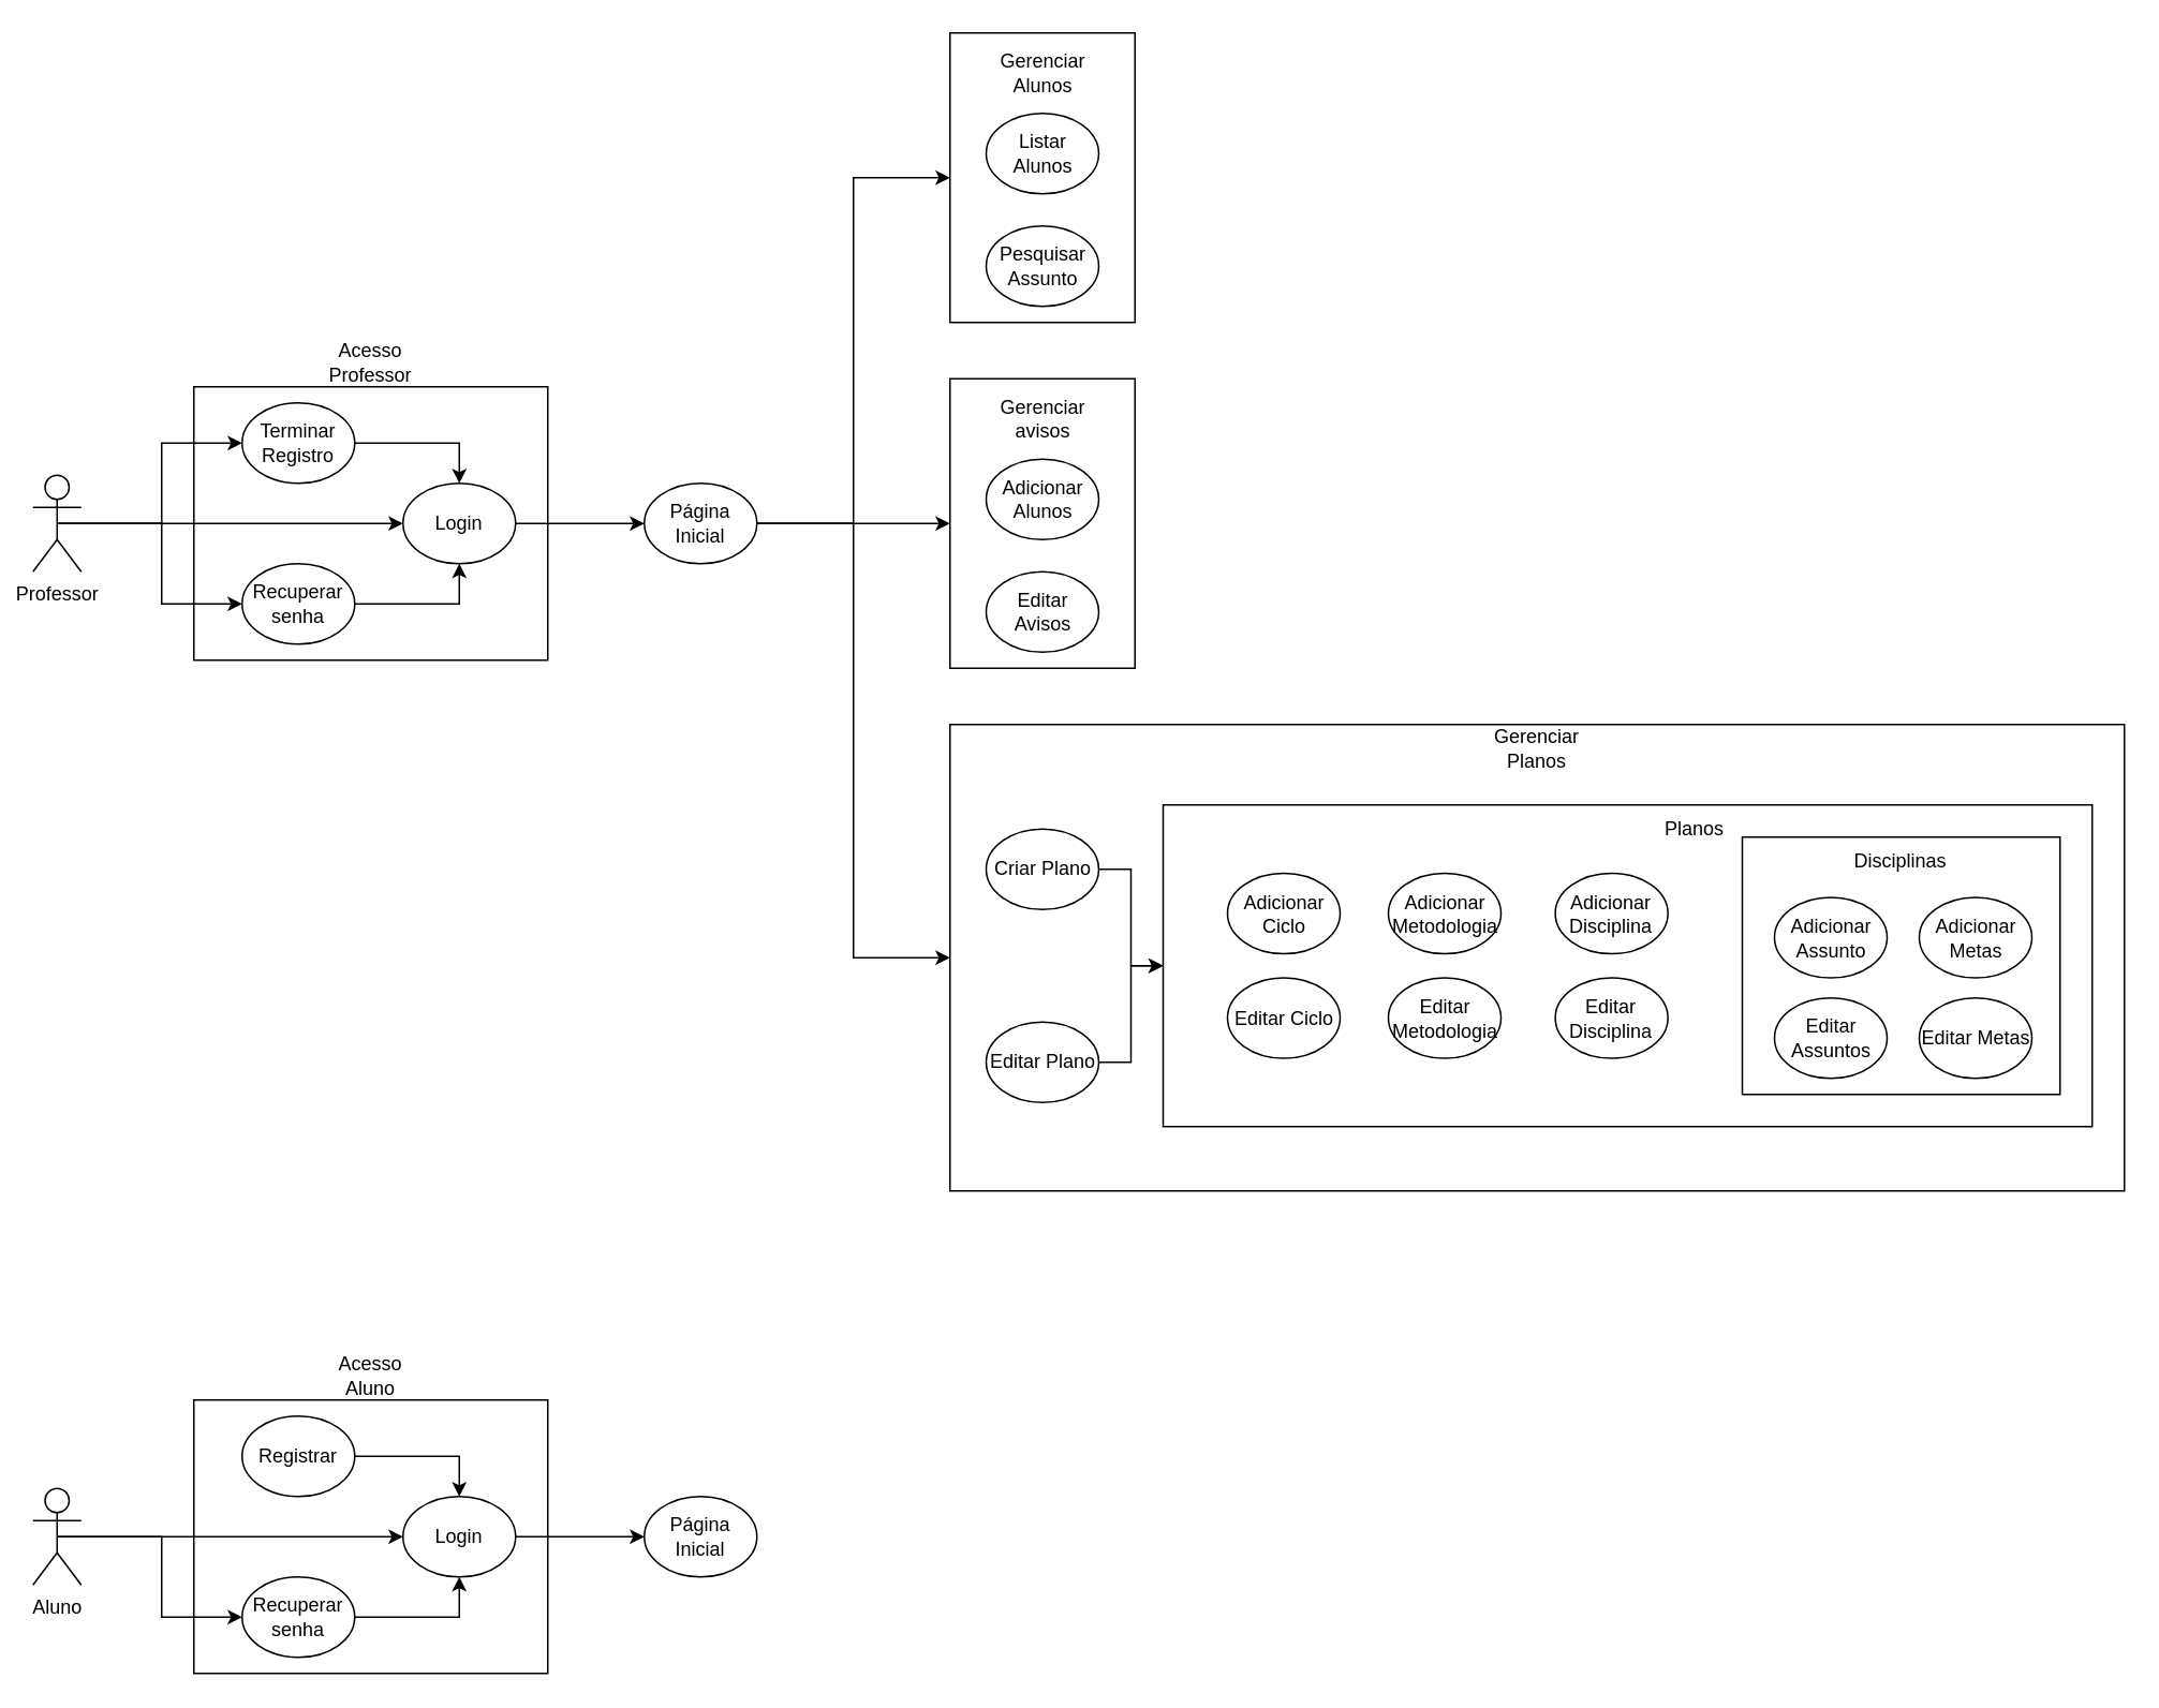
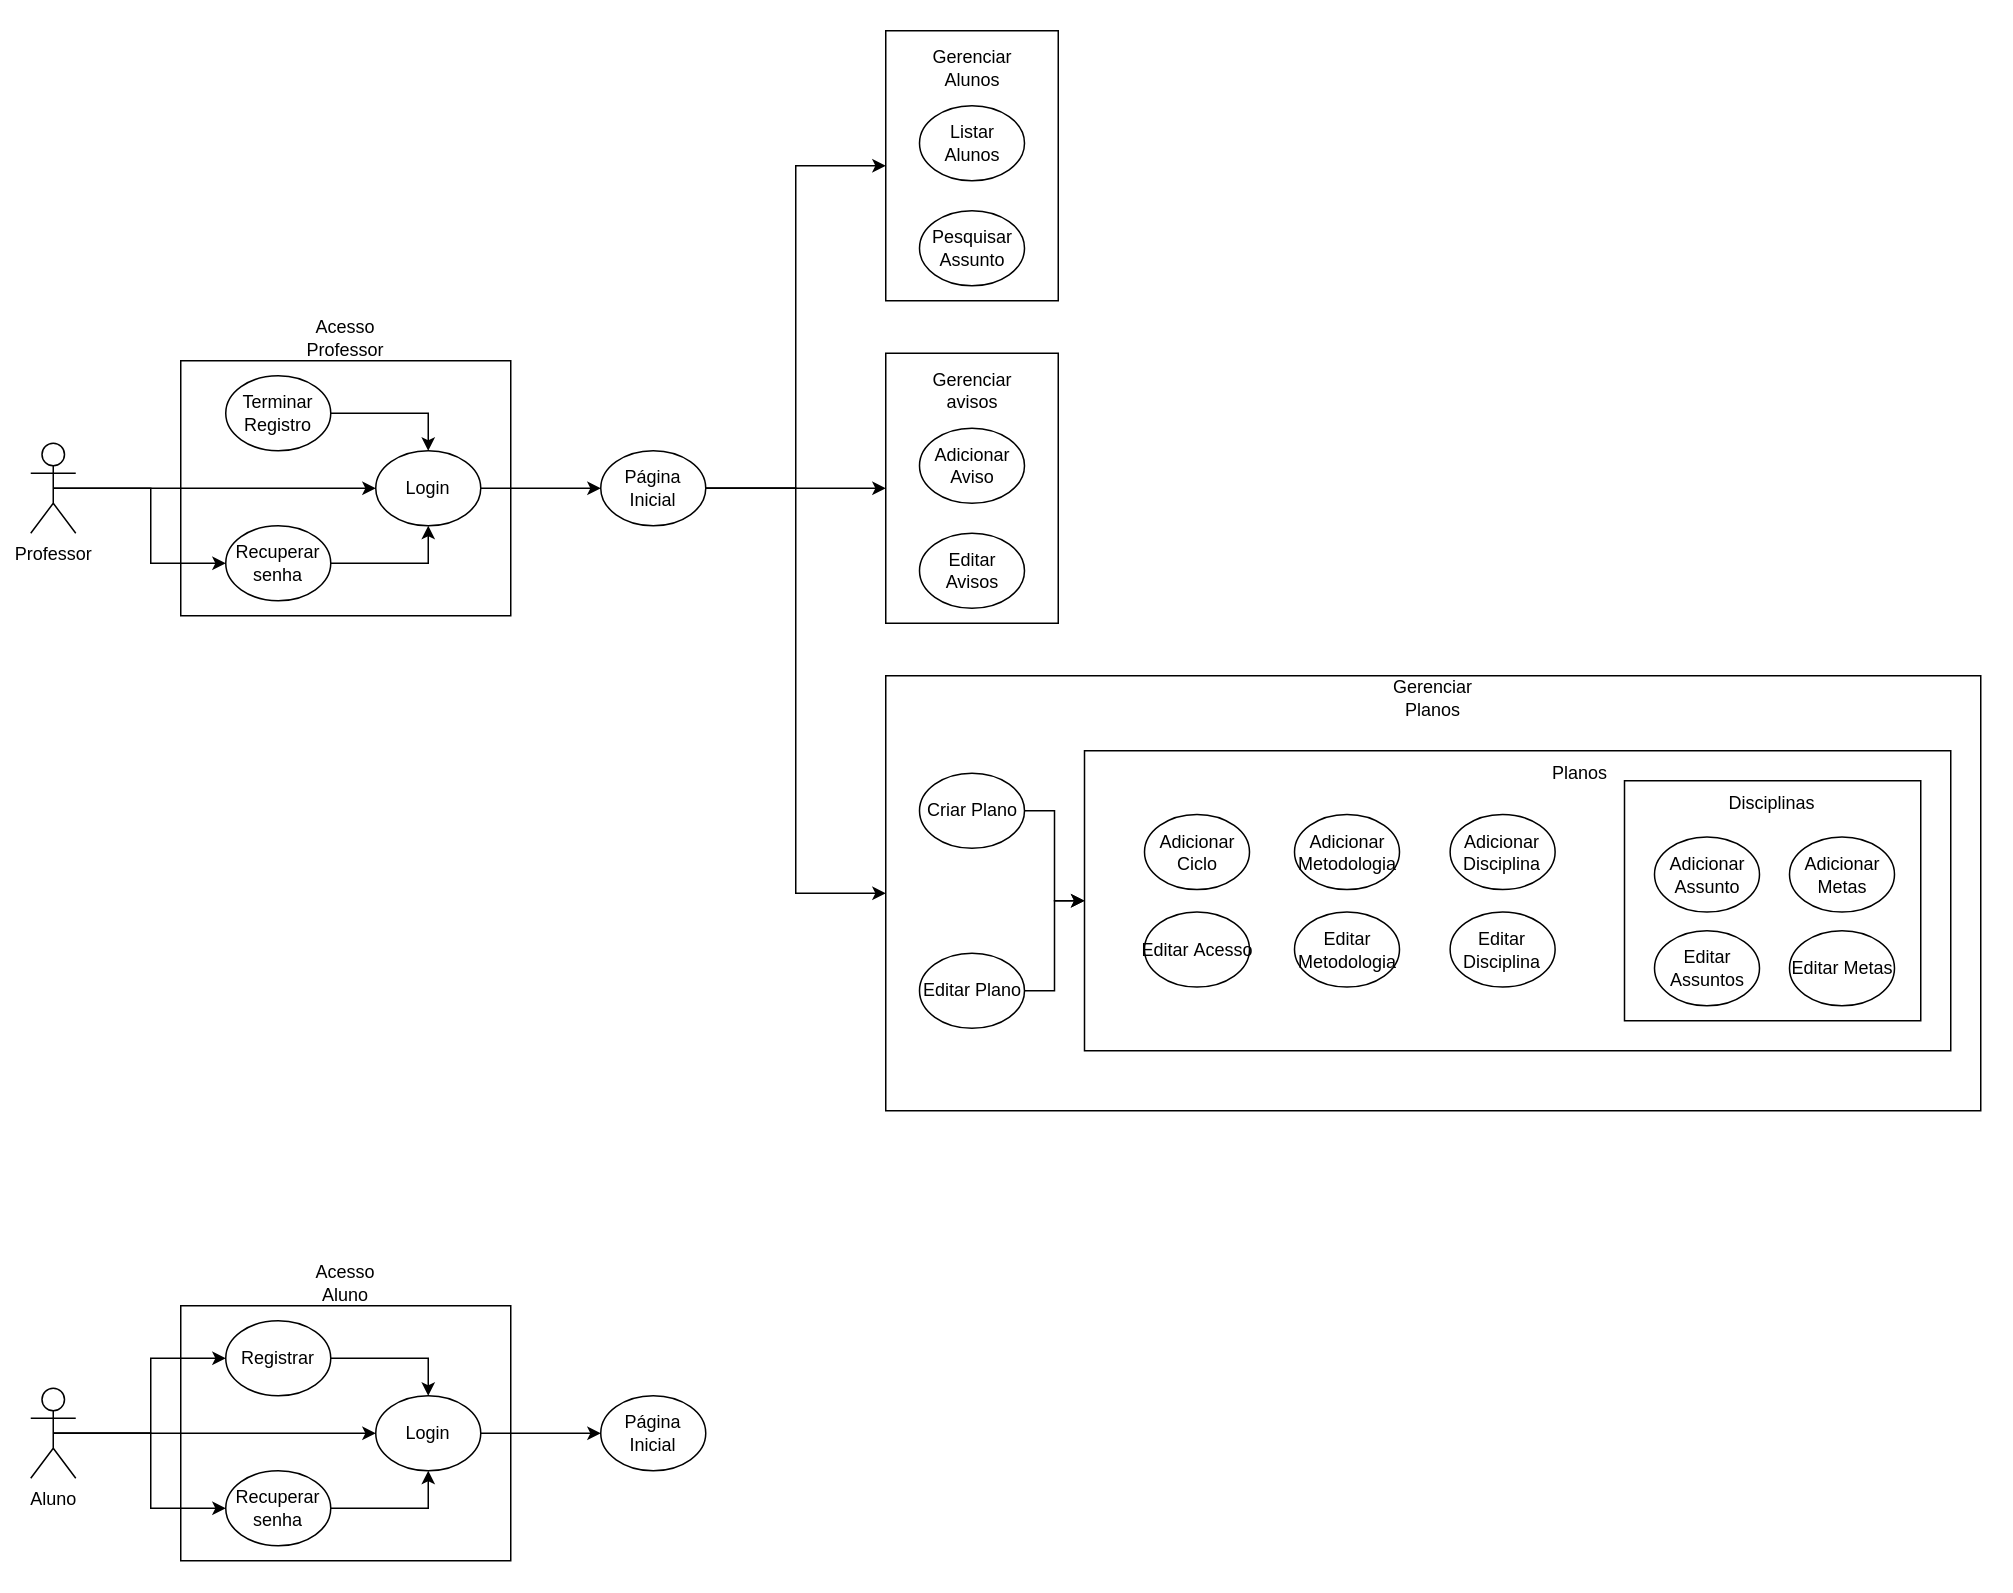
  <mxCell id="0" />
  <mxCell id="1" parent="0" />
  <mxCell id="2" value="" style="rounded=0;whiteSpace=wrap;html=1;fillColor=none;" vertex="1" parent="1"><mxGeometry x="590" y="450" width="730" height="290" as="geometry" /></mxCell>
  <mxCell id="3" value="" style="rounded=0;whiteSpace=wrap;html=1;fillColor=none;" vertex="1" parent="1"><mxGeometry x="722.5" y="500" width="577.5" height="200" as="geometry" /></mxCell>
  <mxCell id="4" value="" style="rounded=0;whiteSpace=wrap;html=1;fillColor=none;" vertex="1" parent="1"><mxGeometry x="1082.5" y="520" width="197.5" height="160" as="geometry" /></mxCell>
  <mxCell id="5" value="" style="rounded=0;whiteSpace=wrap;html=1;fillColor=none;" vertex="1" parent="1"><mxGeometry x="590" y="20" width="115" height="180" as="geometry" /></mxCell>
- <mxCell id="6" style="edgeStyle=orthogonalEdgeStyle;rounded=0;orthogonalLoop=1;jettySize=auto;html=1;exitX=0.5;exitY=0.5;exitDx=0;exitDy=0;exitPerimeter=0;entryX=0;entryY=0.5;entryDx=0;entryDy=0;" edge="1" parent="1" source="9" target="12"><mxGeometry relative="1" as="geometry" /></mxCell>
  <mxCell id="7" style="edgeStyle=orthogonalEdgeStyle;rounded=0;orthogonalLoop=1;jettySize=auto;html=1;exitX=0.5;exitY=0.5;exitDx=0;exitDy=0;exitPerimeter=0;" edge="1" parent="1" source="9" target="14"><mxGeometry relative="1" as="geometry" /></mxCell>
  <mxCell id="8" style="edgeStyle=orthogonalEdgeStyle;rounded=0;orthogonalLoop=1;jettySize=auto;html=1;exitX=0.5;exitY=0.5;exitDx=0;exitDy=0;exitPerimeter=0;entryX=0;entryY=0.5;entryDx=0;entryDy=0;" edge="1" parent="1" source="9" target="16"><mxGeometry relative="1" as="geometry" /></mxCell>
  <mxCell id="9" value="Professor&lt;br&gt;" style="shape=umlActor;verticalLabelPosition=bottom;verticalAlign=top;html=1;outlineConnect=0;" vertex="1" parent="1"><mxGeometry x="20" y="295" width="30" height="60" as="geometry" /></mxCell>
  <mxCell id="10" value="" style="rounded=0;whiteSpace=wrap;html=1;fillColor=none;" vertex="1" parent="1"><mxGeometry x="120" y="240" width="220" height="170" as="geometry" /></mxCell>
  <mxCell id="11" style="edgeStyle=orthogonalEdgeStyle;rounded=0;orthogonalLoop=1;jettySize=auto;html=1;exitX=1;exitY=0.5;exitDx=0;exitDy=0;entryX=0.5;entryY=0;entryDx=0;entryDy=0;" edge="1" parent="1" source="12" target="16"><mxGeometry relative="1" as="geometry" /></mxCell>
  <mxCell id="12" value="Terminar Registro" style="ellipse;whiteSpace=wrap;html=1;" vertex="1" parent="1"><mxGeometry x="150" y="250" width="70" height="50" as="geometry" /></mxCell>
  <mxCell id="13" style="edgeStyle=orthogonalEdgeStyle;rounded=0;orthogonalLoop=1;jettySize=auto;html=1;exitX=1;exitY=0.5;exitDx=0;exitDy=0;entryX=0.5;entryY=1;entryDx=0;entryDy=0;" edge="1" parent="1" source="14" target="16"><mxGeometry relative="1" as="geometry" /></mxCell>
  <mxCell id="14" value="Recuperar senha" style="ellipse;whiteSpace=wrap;html=1;" vertex="1" parent="1"><mxGeometry x="150" y="350" width="70" height="50" as="geometry" /></mxCell>
  <mxCell id="15" style="edgeStyle=orthogonalEdgeStyle;rounded=0;orthogonalLoop=1;jettySize=auto;html=1;exitX=1;exitY=0.5;exitDx=0;exitDy=0;entryX=0;entryY=0.5;entryDx=0;entryDy=0;" edge="1" parent="1" source="16" target="33"><mxGeometry relative="1" as="geometry" /></mxCell>
  <mxCell id="16" value="Login&lt;br&gt;" style="ellipse;whiteSpace=wrap;html=1;" vertex="1" parent="1"><mxGeometry x="250" y="300" width="70" height="50" as="geometry" /></mxCell>
  <mxCell id="17" value="" style="rounded=0;whiteSpace=wrap;html=1;fillColor=none;" vertex="1" parent="1"><mxGeometry x="120" y="870" width="220" height="170" as="geometry" /></mxCell>
  <mxCell id="18" style="edgeStyle=orthogonalEdgeStyle;rounded=0;orthogonalLoop=1;jettySize=auto;html=1;exitX=1;exitY=0.5;exitDx=0;exitDy=0;entryX=0.5;entryY=0;entryDx=0;entryDy=0;" edge="1" parent="1" source="19" target="23"><mxGeometry relative="1" as="geometry" /></mxCell>
  <mxCell id="19" value="Registrar" style="ellipse;whiteSpace=wrap;html=1;" vertex="1" parent="1"><mxGeometry x="150" y="880" width="70" height="50" as="geometry" /></mxCell>
  <mxCell id="20" style="edgeStyle=orthogonalEdgeStyle;rounded=0;orthogonalLoop=1;jettySize=auto;html=1;exitX=1;exitY=0.5;exitDx=0;exitDy=0;entryX=0.5;entryY=1;entryDx=0;entryDy=0;" edge="1" parent="1" source="21" target="23"><mxGeometry relative="1" as="geometry" /></mxCell>
  <mxCell id="21" value="Recuperar senha" style="ellipse;whiteSpace=wrap;html=1;" vertex="1" parent="1"><mxGeometry x="150" y="980" width="70" height="50" as="geometry" /></mxCell>
  <mxCell id="22" style="edgeStyle=orthogonalEdgeStyle;rounded=0;orthogonalLoop=1;jettySize=auto;html=1;exitX=1;exitY=0.5;exitDx=0;exitDy=0;entryX=0;entryY=0.5;entryDx=0;entryDy=0;" edge="1" parent="1" source="23" target="34"><mxGeometry relative="1" as="geometry" /></mxCell>
  <mxCell id="23" value="Login&lt;br&gt;" style="ellipse;whiteSpace=wrap;html=1;" vertex="1" parent="1"><mxGeometry x="250" y="930" width="70" height="50" as="geometry" /></mxCell>
+ <mxCell id="24" style="edgeStyle=orthogonalEdgeStyle;rounded=0;orthogonalLoop=1;jettySize=auto;html=1;exitX=0.5;exitY=0.5;exitDx=0;exitDy=0;exitPerimeter=0;entryX=0;entryY=0.5;entryDx=0;entryDy=0;" edge="1" parent="1" source="27" target="19"><mxGeometry relative="1" as="geometry" /></mxCell>
  <mxCell id="25" style="edgeStyle=orthogonalEdgeStyle;rounded=0;orthogonalLoop=1;jettySize=auto;html=1;exitX=0.5;exitY=0.5;exitDx=0;exitDy=0;exitPerimeter=0;entryX=0;entryY=0.5;entryDx=0;entryDy=0;" edge="1" parent="1" source="27" target="21"><mxGeometry relative="1" as="geometry" /></mxCell>
  <mxCell id="26" style="edgeStyle=orthogonalEdgeStyle;rounded=0;orthogonalLoop=1;jettySize=auto;html=1;exitX=0.5;exitY=0.5;exitDx=0;exitDy=0;exitPerimeter=0;entryX=0;entryY=0.5;entryDx=0;entryDy=0;" edge="1" parent="1" source="27" target="23"><mxGeometry relative="1" as="geometry" /></mxCell>
  <mxCell id="27" value="Aluno" style="shape=umlActor;verticalLabelPosition=bottom;verticalAlign=top;html=1;outlineConnect=0;" vertex="1" parent="1"><mxGeometry x="20" y="925" width="30" height="60" as="geometry" /></mxCell>
  <mxCell id="28" value="Acesso Aluno" style="text;html=1;strokeColor=none;fillColor=none;align=center;verticalAlign=middle;whiteSpace=wrap;rounded=0;" vertex="1" parent="1"><mxGeometry x="200" y="840" width="60" height="30" as="geometry" /></mxCell>
  <mxCell id="29" value="Acesso Professor" style="text;html=1;strokeColor=none;fillColor=none;align=center;verticalAlign=middle;whiteSpace=wrap;rounded=0;" vertex="1" parent="1"><mxGeometry x="200" y="210" width="60" height="30" as="geometry" /></mxCell>
  <mxCell id="30" style="edgeStyle=orthogonalEdgeStyle;rounded=0;orthogonalLoop=1;jettySize=auto;html=1;exitX=1;exitY=0.5;exitDx=0;exitDy=0;entryX=0;entryY=0.5;entryDx=0;entryDy=0;" edge="1" parent="1" source="33" target="2"><mxGeometry relative="1" as="geometry" /></mxCell>
  <mxCell id="31" style="edgeStyle=orthogonalEdgeStyle;rounded=0;orthogonalLoop=1;jettySize=auto;html=1;exitX=1;exitY=0.5;exitDx=0;exitDy=0;entryX=0;entryY=0.5;entryDx=0;entryDy=0;" edge="1" parent="1" source="33" target="5"><mxGeometry relative="1" as="geometry" /></mxCell>
  <mxCell id="32" style="edgeStyle=orthogonalEdgeStyle;rounded=0;orthogonalLoop=1;jettySize=auto;html=1;exitX=1;exitY=0.5;exitDx=0;exitDy=0;entryX=0;entryY=0.5;entryDx=0;entryDy=0;" edge="1" parent="1" source="33" target="55"><mxGeometry relative="1" as="geometry" /></mxCell>
  <mxCell id="33" value="Página Inicial" style="ellipse;whiteSpace=wrap;html=1;" vertex="1" parent="1"><mxGeometry x="400" y="300" width="70" height="50" as="geometry" /></mxCell>
  <mxCell id="34" value="Página Inicial" style="ellipse;whiteSpace=wrap;html=1;" vertex="1" parent="1"><mxGeometry x="400" y="930" width="70" height="50" as="geometry" /></mxCell>
  <mxCell id="35" value="Listar Alunos" style="ellipse;whiteSpace=wrap;html=1;" vertex="1" parent="1"><mxGeometry x="612.5" width="70" height="50" as="geometry" y="70" /></mxCell>
  <mxCell id="36" value="Pesquisar Assunto" style="ellipse;whiteSpace=wrap;html=1;" vertex="1" parent="1"><mxGeometry x="612.5" y="140" width="70" height="50" as="geometry" /></mxCell>
  <mxCell id="37" style="edgeStyle=orthogonalEdgeStyle;rounded=0;orthogonalLoop=1;jettySize=auto;html=1;exitX=1;exitY=0.5;exitDx=0;exitDy=0;entryX=0;entryY=0.5;entryDx=0;entryDy=0;" edge="1" parent="1" source="38" target="3"><mxGeometry relative="1" as="geometry" /></mxCell>
  <mxCell id="38" value="Criar Plano" style="ellipse;whiteSpace=wrap;html=1;" vertex="1" parent="1"><mxGeometry x="612.5" y="515" width="70" height="50" as="geometry" /></mxCell>
  <mxCell id="39" value="Gerenciar Alunos" style="text;html=1;strokeColor=none;fillColor=none;align=center;verticalAlign=middle;whiteSpace=wrap;rounded=0;" vertex="1" parent="1"><mxGeometry x="617.5" y="30" width="60" height="30" as="geometry" /></mxCell>
  <mxCell id="40" value="Gerenciar Planos" style="text;html=1;strokeColor=none;fillColor=none;align=center;verticalAlign=middle;whiteSpace=wrap;rounded=0;" vertex="1" parent="1"><mxGeometry x="925" y="450" width="60" height="30" as="geometry" /></mxCell>
  <mxCell id="41" style="edgeStyle=orthogonalEdgeStyle;rounded=0;orthogonalLoop=1;jettySize=auto;html=1;exitX=1;exitY=0.5;exitDx=0;exitDy=0;entryX=0;entryY=0.5;entryDx=0;entryDy=0;" edge="1" parent="1" source="42" target="3"><mxGeometry relative="1" as="geometry" /></mxCell>
  <mxCell id="42" value="Editar Plano" style="ellipse;whiteSpace=wrap;html=1;" vertex="1" parent="1"><mxGeometry x="612.5" y="635" width="70" height="50" as="geometry" /></mxCell>
  <mxCell id="43" value="Adicionar Ciclo&lt;br&gt;" style="ellipse;whiteSpace=wrap;html=1;" vertex="1" parent="1"><mxGeometry x="762.5" y="542.5" width="70" height="50" as="geometry" /></mxCell>
- <mxCell id="44" value="Editar&amp;nbsp;Ciclo" style="ellipse;whiteSpace=wrap;html=1;" vertex="1" parent="1"><mxGeometry x="762.5" y="607.5" width="70" height="50" as="geometry" /></mxCell>
+ <mxCell id="44" value="Editar&amp;nbsp;Acesso" style="ellipse;whiteSpace=wrap;html=1;" vertex="1" parent="1"><mxGeometry x="762.5" y="607.5" width="70" height="50" as="geometry" /></mxCell>
  <mxCell id="45" value="Planos" style="text;html=1;strokeColor=none;fillColor=none;align=center;verticalAlign=middle;whiteSpace=wrap;rounded=0;" vertex="1" parent="1"><mxGeometry x="1022.5" y="500" width="60" height="30" as="geometry" /></mxCell>
  <mxCell id="46" value="Adicionar Metodologia" style="ellipse;whiteSpace=wrap;html=1;" vertex="1" parent="1"><mxGeometry x="862.5" y="542.5" width="70" height="50" as="geometry" /></mxCell>
  <mxCell id="47" value="Editar Metodologia" style="ellipse;whiteSpace=wrap;html=1;" vertex="1" parent="1"><mxGeometry x="862.5" y="607.5" width="70" height="50" as="geometry" /></mxCell>
  <mxCell id="48" value="Adicionar Disciplina" style="ellipse;whiteSpace=wrap;html=1;" vertex="1" parent="1"><mxGeometry x="966.25" y="542.5" width="70" height="50" as="geometry" /></mxCell>
  <mxCell id="49" value="Editar Disciplina" style="ellipse;whiteSpace=wrap;html=1;" vertex="1" parent="1"><mxGeometry x="966.25" y="607.5" width="70" height="50" as="geometry" /></mxCell>
  <mxCell id="50" value="Adicionar Assunto" style="ellipse;whiteSpace=wrap;html=1;" vertex="1" parent="1"><mxGeometry x="1102.5" y="557.5" width="70" height="50" as="geometry" /></mxCell>
  <mxCell id="51" value="Editar Assuntos" style="ellipse;whiteSpace=wrap;html=1;" vertex="1" parent="1"><mxGeometry x="1102.5" y="620" width="70" height="50" as="geometry" /></mxCell>
  <mxCell id="52" value="Adicionar Metas" style="ellipse;whiteSpace=wrap;html=1;" vertex="1" parent="1"><mxGeometry x="1192.5" y="557.5" width="70" height="50" as="geometry" /></mxCell>
  <mxCell id="53" value="Editar Metas" style="ellipse;whiteSpace=wrap;html=1;" vertex="1" parent="1"><mxGeometry x="1192.5" y="620" width="70" height="50" as="geometry" /></mxCell>
  <mxCell id="54" value="Disciplinas" style="text;html=1;strokeColor=none;fillColor=none;align=center;verticalAlign=middle;whiteSpace=wrap;rounded=0;" vertex="1" parent="1"><mxGeometry x="1151.25" y="520" width="60" height="30" as="geometry" /></mxCell>
  <mxCell id="55" value="" style="rounded=0;whiteSpace=wrap;html=1;fillColor=none;" vertex="1" parent="1"><mxGeometry x="590" y="235" width="115" height="180" as="geometry" /></mxCell>
- <mxCell id="56" value="Adicionar Alunos" style="ellipse;whiteSpace=wrap;html=1;" vertex="1" parent="1"><mxGeometry x="612.5" y="285" width="70" height="50" as="geometry" /></mxCell>
+ <mxCell id="56" value="Adicionar Aviso" style="ellipse;whiteSpace=wrap;html=1;" vertex="1" parent="1"><mxGeometry x="612.5" y="285" width="70" height="50" as="geometry" /></mxCell>
  <mxCell id="57" value="Editar Avisos" style="ellipse;whiteSpace=wrap;html=1;" vertex="1" parent="1"><mxGeometry x="612.5" y="355" width="70" height="50" as="geometry" /></mxCell>
  <mxCell id="58" value="Gerenciar avisos" style="text;html=1;strokeColor=none;fillColor=none;align=center;verticalAlign=middle;whiteSpace=wrap;rounded=0;" vertex="1" parent="1"><mxGeometry x="617.5" y="245" width="60" height="30" as="geometry" /></mxCell>
